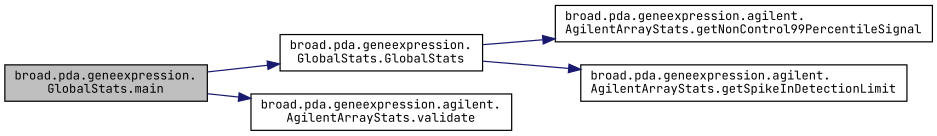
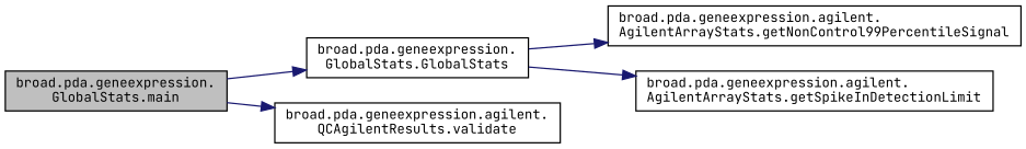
  digraph {
    fontname="JetBrains Mono"
    rankdir=LR
    node [color=black fillcolor=white fontname="JetBrains Mono" fontsize=10 shape=record style=filled]
    edge [color=midnightblue fontname="JetBrains Mono" fontsize=10 labelfontname=Helvetica labelfontsize=10 style=solid]
    n1 [fillcolor=grey75 fontcolor=black height=0.2 label="broad.pda.geneexpression.\lGlobalStats.main" width=0.4]
    n2 [height=0.2 label="broad.pda.geneexpression.\lGlobalStats.GlobalStats" width=0.4]
-   n3 [height=0.2 label="broad.pda.geneexpression.agilent.\lAgilentArrayStats.validate" width=0.4]
+   n3 [height=0.2 label="broad.pda.geneexpression.agilent.\lQCAgilentResults.validate" width=0.4]
    n4 [height=0.2 label="broad.pda.geneexpression.agilent.\lAgilentArrayStats.getNonControl99PercentileSignal" width=0.4]
    n5 [height=0.2 label="broad.pda.geneexpression.agilent.\lAgilentArrayStats.getSpikeInDetectionLimit" width=0.4]
    n1 -> n2
    n1 -> n3
    n2 -> n4
    n2 -> n5
  }
